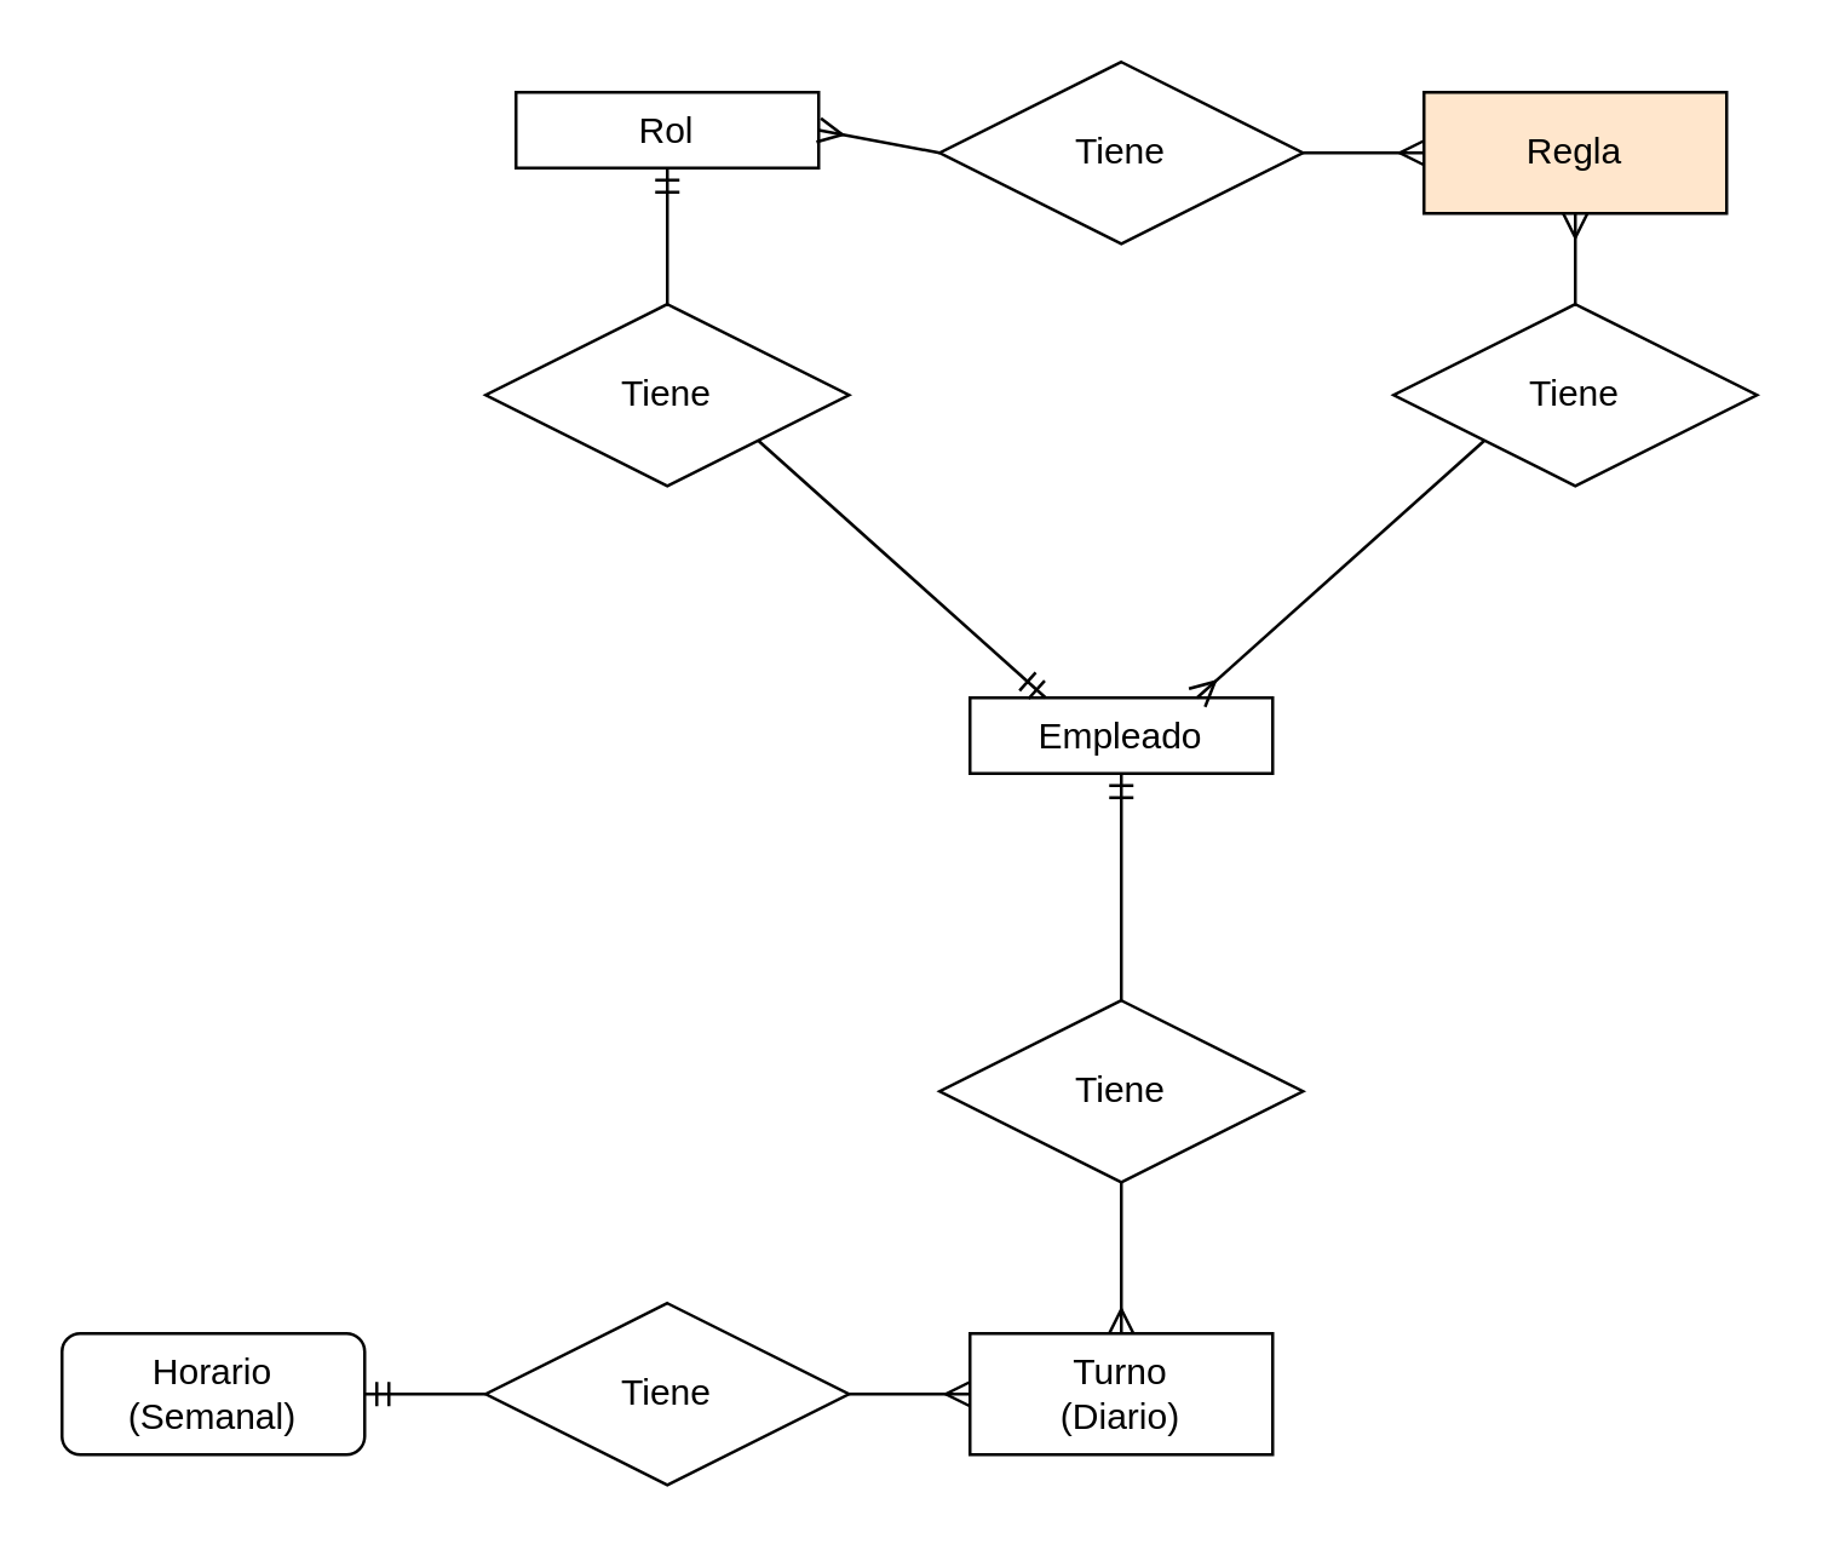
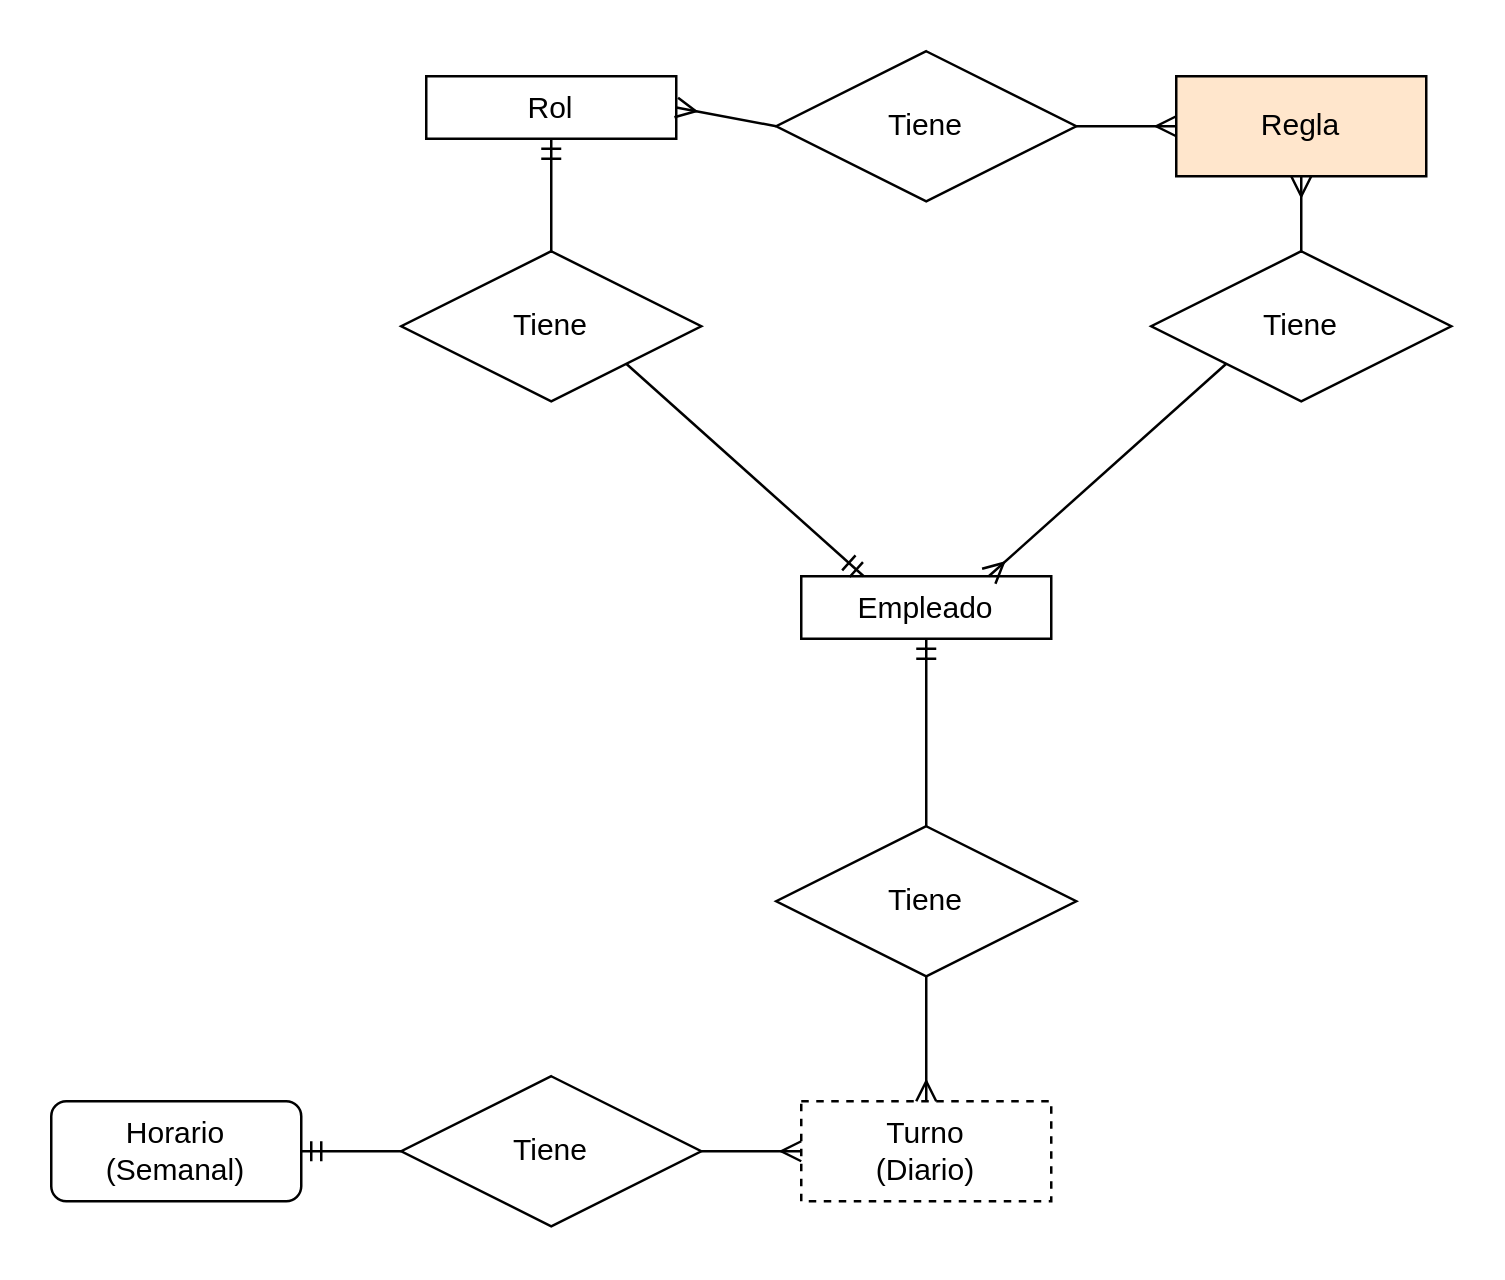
  <mxCell id="0" />
  <mxCell id="1" parent="0" />
  <mxCell id="2" value="Empleado" style="whiteSpace=wrap;html=1;align=center;" vertex="1" parent="1"><mxGeometry x="320" y="230" width="100" height="25" as="geometry" /></mxCell>
- <mxCell id="3" value="Turno&lt;div&gt;(Diario)&lt;/div&gt;" style="whiteSpace=wrap;html=1;align=center;" vertex="1" parent="1"><mxGeometry x="320" y="440" width="100" height="40" as="geometry" /></mxCell>
+ <mxCell id="3" value="Turno&lt;div&gt;(Diario)&lt;/div&gt;" style="whiteSpace=wrap;html=1;align=center;dashed=1;" vertex="1" parent="1"><mxGeometry x="320" y="440" width="100" height="40" as="geometry" /></mxCell>
  <mxCell id="4" value="Tiene" style="shape=rhombus;perimeter=rhombusPerimeter;whiteSpace=wrap;html=1;align=center;" vertex="1" parent="1"><mxGeometry x="310" y="330" width="120" height="60" as="geometry" /></mxCell>
  <mxCell id="5" value="" style="fontSize=12;html=1;endArrow=ERmandOne;rounded=0;entryX=0.5;entryY=1;entryDx=0;entryDy=0;exitX=0.5;exitY=0;exitDx=0;exitDy=0;" edge="1" parent="1" source="4" target="2"><mxGeometry width="100" height="100" relative="1" as="geometry"><mxPoint x="575" y="480" as="sourcePoint" /><mxPoint x="675" y="380" as="targetPoint" /></mxGeometry></mxCell>
  <mxCell id="6" value="" style="fontSize=12;html=1;endArrow=ERmany;rounded=0;exitX=0.5;exitY=1;exitDx=0;exitDy=0;entryX=0.5;entryY=0;entryDx=0;entryDy=0;" edge="1" parent="1" source="4" target="3"><mxGeometry width="100" height="100" relative="1" as="geometry"><mxPoint x="575" y="480" as="sourcePoint" /><mxPoint x="675" y="380" as="targetPoint" /></mxGeometry></mxCell>
  <mxCell id="7" value="Horario&lt;div&gt;(Semanal)&lt;/div&gt;" style="whiteSpace=wrap;html=1;align=center;rounded=1;" vertex="1" parent="1"><mxGeometry x="20" y="440" width="100" height="40" as="geometry" /></mxCell>
  <mxCell id="8" value="Tiene" style="shape=rhombus;perimeter=rhombusPerimeter;whiteSpace=wrap;html=1;align=center;" vertex="1" parent="1"><mxGeometry x="160" y="430" width="120" height="60" as="geometry" /></mxCell>
  <mxCell id="9" value="" style="fontSize=12;html=1;endArrow=ERmandOne;rounded=0;entryX=1;entryY=0.5;entryDx=0;entryDy=0;exitX=0;exitY=0.5;exitDx=0;exitDy=0;" edge="1" parent="1" source="8" target="7"><mxGeometry width="100" height="100" relative="1" as="geometry"><mxPoint x="450" y="310" as="sourcePoint" /><mxPoint x="450" y="240" as="targetPoint" /></mxGeometry></mxCell>
  <mxCell id="10" value="" style="fontSize=12;html=1;endArrow=ERmany;rounded=0;exitX=1;exitY=0.5;exitDx=0;exitDy=0;entryX=0;entryY=0.5;entryDx=0;entryDy=0;" edge="1" parent="1" source="8" target="3"><mxGeometry width="100" height="100" relative="1" as="geometry"><mxPoint x="450" y="370" as="sourcePoint" /><mxPoint x="450" y="450" as="targetPoint" /></mxGeometry></mxCell>
  <mxCell id="11" value="Regla" style="whiteSpace=wrap;html=1;align=center;fillColor=#ffe6cc;" vertex="1" parent="1"><mxGeometry x="470" y="30" width="100" height="40" as="geometry" /></mxCell>
  <mxCell id="12" value="Tiene" style="shape=rhombus;perimeter=rhombusPerimeter;whiteSpace=wrap;html=1;align=center;" vertex="1" parent="1"><mxGeometry x="460" y="100" width="120" height="60" as="geometry" /></mxCell>
  <mxCell id="13" value="" style="fontSize=12;html=1;endArrow=ERmany;rounded=0;exitX=0;exitY=1;exitDx=0;exitDy=0;entryX=0.75;entryY=0;entryDx=0;entryDy=0;" edge="1" parent="1" source="12" target="2"><mxGeometry width="100" height="100" relative="1" as="geometry"><mxPoint x="530" y="180" as="sourcePoint" /><mxPoint x="530" y="230" as="targetPoint" /></mxGeometry></mxCell>
  <mxCell id="14" value="" style="fontSize=12;html=1;endArrow=ERmany;rounded=0;exitX=0.5;exitY=0;exitDx=0;exitDy=0;entryX=0.5;entryY=1;entryDx=0;entryDy=0;" edge="1" parent="1" source="12" target="11"><mxGeometry width="100" height="100" relative="1" as="geometry"><mxPoint x="520" y="100" as="sourcePoint" /><mxPoint x="470" y="100" as="targetPoint" /></mxGeometry></mxCell>
  <mxCell id="15" value="Tiene" style="shape=rhombus;perimeter=rhombusPerimeter;whiteSpace=wrap;html=1;align=center;" vertex="1" parent="1"><mxGeometry x="160" y="100" width="120" height="60" as="geometry" /></mxCell>
  <mxCell id="16" value="Rol" style="whiteSpace=wrap;html=1;align=center;" vertex="1" parent="1"><mxGeometry x="170" y="30" width="100" height="25" as="geometry" /></mxCell>
  <mxCell id="17" value="" style="fontSize=12;html=1;endArrow=ERmandOne;rounded=0;entryX=0.25;entryY=0;entryDx=0;entryDy=0;exitX=1;exitY=1;exitDx=0;exitDy=0;" edge="1" parent="1" source="15" target="2"><mxGeometry width="100" height="100" relative="1" as="geometry"><mxPoint x="370" y="190" as="sourcePoint" /><mxPoint x="480" y="220" as="targetPoint" /></mxGeometry></mxCell>
  <mxCell id="18" value="" style="fontSize=12;html=1;endArrow=ERmandOne;rounded=0;entryX=0.5;entryY=1;entryDx=0;entryDy=0;exitX=0.5;exitY=0;exitDx=0;exitDy=0;" edge="1" parent="1" source="15" target="16"><mxGeometry width="100" height="100" relative="1" as="geometry"><mxPoint x="530" y="80" as="sourcePoint" /><mxPoint x="420" y="210" as="targetPoint" /></mxGeometry></mxCell>
  <mxCell id="19" value="Tiene" style="shape=rhombus;perimeter=rhombusPerimeter;whiteSpace=wrap;html=1;align=center;" vertex="1" parent="1"><mxGeometry x="310" y="20" width="120" height="60" as="geometry" /></mxCell>
  <mxCell id="20" value="" style="fontSize=12;html=1;endArrow=ERmany;rounded=0;exitX=0;exitY=0.5;exitDx=0;exitDy=0;entryX=1;entryY=0.5;entryDx=0;entryDy=0;" edge="1" parent="1" source="19" target="16"><mxGeometry width="100" height="100" relative="1" as="geometry"><mxPoint x="430" y="75" as="sourcePoint" /><mxPoint x="340" y="160" as="targetPoint" /></mxGeometry></mxCell>
  <mxCell id="21" value="" style="fontSize=12;html=1;endArrow=ERmany;rounded=0;exitX=1;exitY=0.5;exitDx=0;exitDy=0;entryX=0;entryY=0.5;entryDx=0;entryDy=0;" edge="1" parent="1" source="19" target="11"><mxGeometry width="100" height="100" relative="1" as="geometry"><mxPoint x="550" y="110" as="sourcePoint" /><mxPoint x="550" y="80" as="targetPoint" /></mxGeometry></mxCell>
